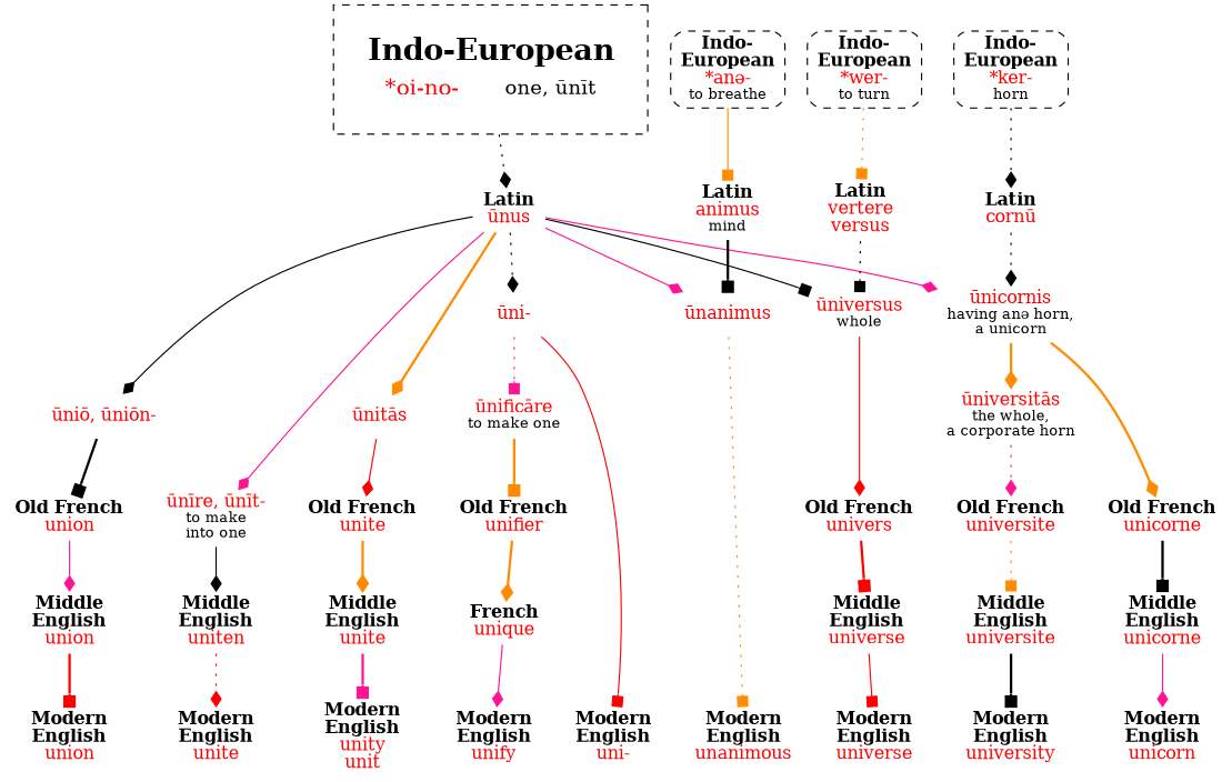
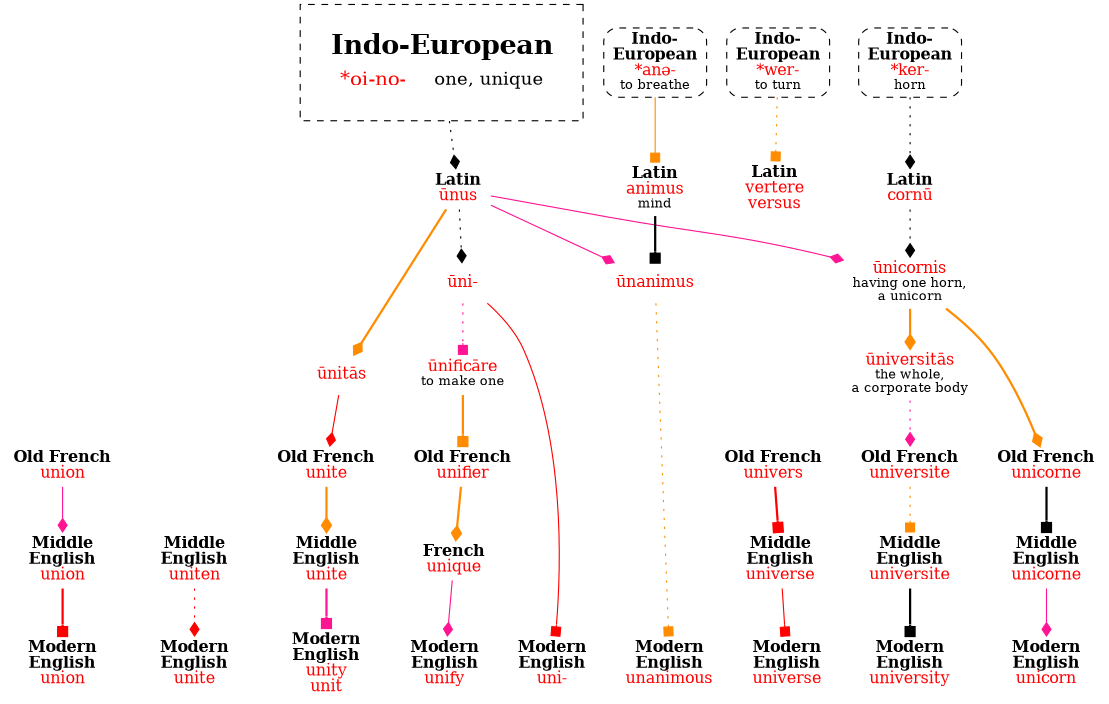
  digraph {
    node [shape=none]
    edge [arrowhead=diamond color=black style=solid]
    n1 [label=<<b>Modern<br/>English</b><br/><font color="red">uni-</font>>]
    n2 [label=<<b>Modern<br/>English</b><br/><font color="red">unify</font>>]
    n3 [label=<<b>Modern<br/>English</b><br/><font color="red">union</font>>]
    n4 [label=<<b>Modern<br/>English</b><br/><font color="red">unite</font>>]
    n5 [label=<<b>Modern<br/>English</b><br/><font color="red">unity<br/>unit</font>>]
    n6 [label=<<b>Modern<br/>English</b><br/><font color="red">universe</font>>]
    n7 [label=<<b>Modern<br/>English</b><br/><font color="red">university</font>>]
    n8 [label=<<b>Modern<br/>English</b><br/><font color="red">unicorn</font>>]
    n9 [label=<<b>Modern<br/>English</b><br/><font color="red">unanimous</font>>]
    n10 [label=<<b>Old French</b><br/><font color="red">unifier</font>>]
    n11 [label=<<b>Old French</b><br/><font color="red">union</font>>]
    n12 [label=<<b>Old French</b><br/><font color="red">unite</font>>]
    n13 [label=<<b>Old French</b><br/><font color="red">univers</font>>]
    n14 [label=<<b>Old French</b><br/><font color="red">universite</font>>]
    n15 [label=<<b>Old French</b><br/><font color="red">unicorne</font>>]
    n16 [label=<<b>Middle<br/>English</b><br/><font color="red">union</font>>]
    n17 [label=<<b>Middle<br/>English</b><br/><font color="red">uniten</font>>]
    n18 [label=<<b>French</b><br/><font color="red">unique</font>>]
    n19 [label=<<b>Middle<br/>English</b><br/><font color="red">unite</font>>]
    n20 [label=<<b>Middle<br/>English</b><br/><font color="red">universe</font>>]
    n21 [label=<<b>Middle<br/>English</b><br/><font color="red">universite</font>>]
    n22 [label=<<b>Middle<br/>English</b><br/><font color="red">unicorne</font>>]
-   n23 [label=<<table border="0"><tr><td colspan="2"><font point-size="24"><b>Indo-European</b></font></td></tr><tr><td><font point-size="18" color="red">*oi-no-</font></td><td><font point-size="16">one, ūnīt</font></td></tr></table>> margin=.3 peripheries=1 shape=rect style=dashed]
+   n23 [label=<<table border="0"><tr><td colspan="2"><font point-size="24"><b>Indo-European</b></font></td></tr><tr><td><font point-size="18" color="red">*oi-no-</font></td><td><font point-size="16">one, unique</font></td></tr></table>> margin=.3 peripheries=1 shape=rect style=dashed]
    n24 [label=<<b>Latin</b><br/><font color="red">ūnus</font>>]
    n25 [label=<<font color="red">ūni-</font>>]
-   n26 [label=<<font color="red">ūniō, ūniōn-</font>>]
-   n27 [label=<<font color="red">ūnīre, ūnīt-</font><br/><font point-size="12">to make<br/>into one</font>>]
    n28 [label=<<font color="red">ūnitās</font>>]
    n29 [label=<<font color="red">ūnanimus</font>>]
-   n30 [label=<<font color="red">ūniversus</font><br/><font point-size="12">whole</font>>]
-   n31 [label=<<font color="red">ūnicornis</font><br/><font point-size="12">having anə horn,<br/>a unicorn</font>>]
+   n31 [label=<<font color="red">ūnicornis</font><br/><font point-size="12">having one horn,<br/>a unicorn</font>>]
    n32 [label=<<font color="red">ūnificāre</font><br/><font point-size="12">to make one</font>>]
-   n33 [label=<<font color="red">ūniversitās</font><br/><font point-size="12">the whole,<br/>a corporate horn</font>>]
+   n33 [label=<<font color="red">ūniversitās</font><br/><font point-size="12">the whole,<br/>a corporate body</font>>]
    n34 [label=<<b>Indo-<br/>European</b><br/><font color="red">*wer-</font><br/><font point-size="12">to turn</font>> shape=box style="dashed,rounded"]
    n35 [label=<<b>Latin</b><br/><font color="red">vertere<br/>versus</font>>]
    n36 [label=<<b>Indo-<br/>European</b><br/><font color="red">*ker-</font><br/><font point-size="12">horn</font>> shape=box style="dashed,rounded"]
    n37 [label=<<b>Latin</b><br/><font color="red">cornū</font>>]
    n38 [label=<<b>Indo-<br/>European</b><br/><font color="red">*anə-</font><br/><font point-size="12">to breathe</font>> shape=box style="dashed,rounded"]
    n39 [label=<<b>Latin</b><br/><font color="red">animus</font><br/><font point-size="12">mind</font>>]
    subgraph sub_1 {
      rank=same
      n1
      n2
      n3
      n4
      n5
      n6
      n7
      n8
      n9
    }
    subgraph sub_2 {
      rank=same
      n10
      n11
      n12
      n13
      n14
      n15
    }
    subgraph sub_3 {
      rank=same
      n16
      n17
    }
    n10 -> n18 [color=darkorange style=bold]
    n11 -> n16 [color=deeppink]
    n12 -> n19 [color=darkorange style=bold]
    n13 -> n20 [arrowhead=box color=red style=bold]
    n14 -> n21 [arrowhead=box color=darkorange style=dotted]
    n15 -> n22 [arrowhead=box style=bold]
    n16 -> n3 [arrowhead=box color=red style=bold]
    n17 -> n4 [color=red style=dotted]
    n18 -> n2 [color=deeppink]
    n19 -> n5 [arrowhead=box color=deeppink style=bold]
    n20 -> n6 [arrowhead=box color=red]
    n21 -> n7 [arrowhead=box style=bold]
    n22 -> n8 [color=deeppink]
    n23 -> n24 [style=dotted]
    n24 -> n25 [style=dotted]
-   n24 -> n26
-   n24 -> n27 [color=deeppink]
    n24 -> n28 [color=darkorange style=bold]
    n24 -> n29 [color=deeppink]
-   n24 -> n30 [arrowhead=box]
    n24 -> n31 [color=deeppink]
    n25 -> n1 [arrowhead=box color=red]
    n25 -> n32 [arrowhead=box color=deeppink style=dotted]
-   n26 -> n11 [arrowhead=box style=bold]
-   n27 -> n17
    n28 -> n12 [color=red]
    n29 -> n9 [arrowhead=box color=darkorange style=dotted]
-   n30 -> n13 [color=red]
    n31 -> n15 [color=darkorange style=bold]
    n31 -> n33 [color=darkorange style=bold]
    n32 -> n10 [arrowhead=box color=darkorange style=bold]
    n33 -> n14 [color=deeppink style=dotted]
    n34 -> n35 [arrowhead=box color=darkorange style=dotted]
-   n35 -> n30 [arrowhead=box style=dotted]
    n36 -> n37 [style=dotted]
    n37 -> n31 [style=dotted]
    n38 -> n39 [arrowhead=box color=darkorange]
    n39 -> n29 [arrowhead=box style=bold]
  }
